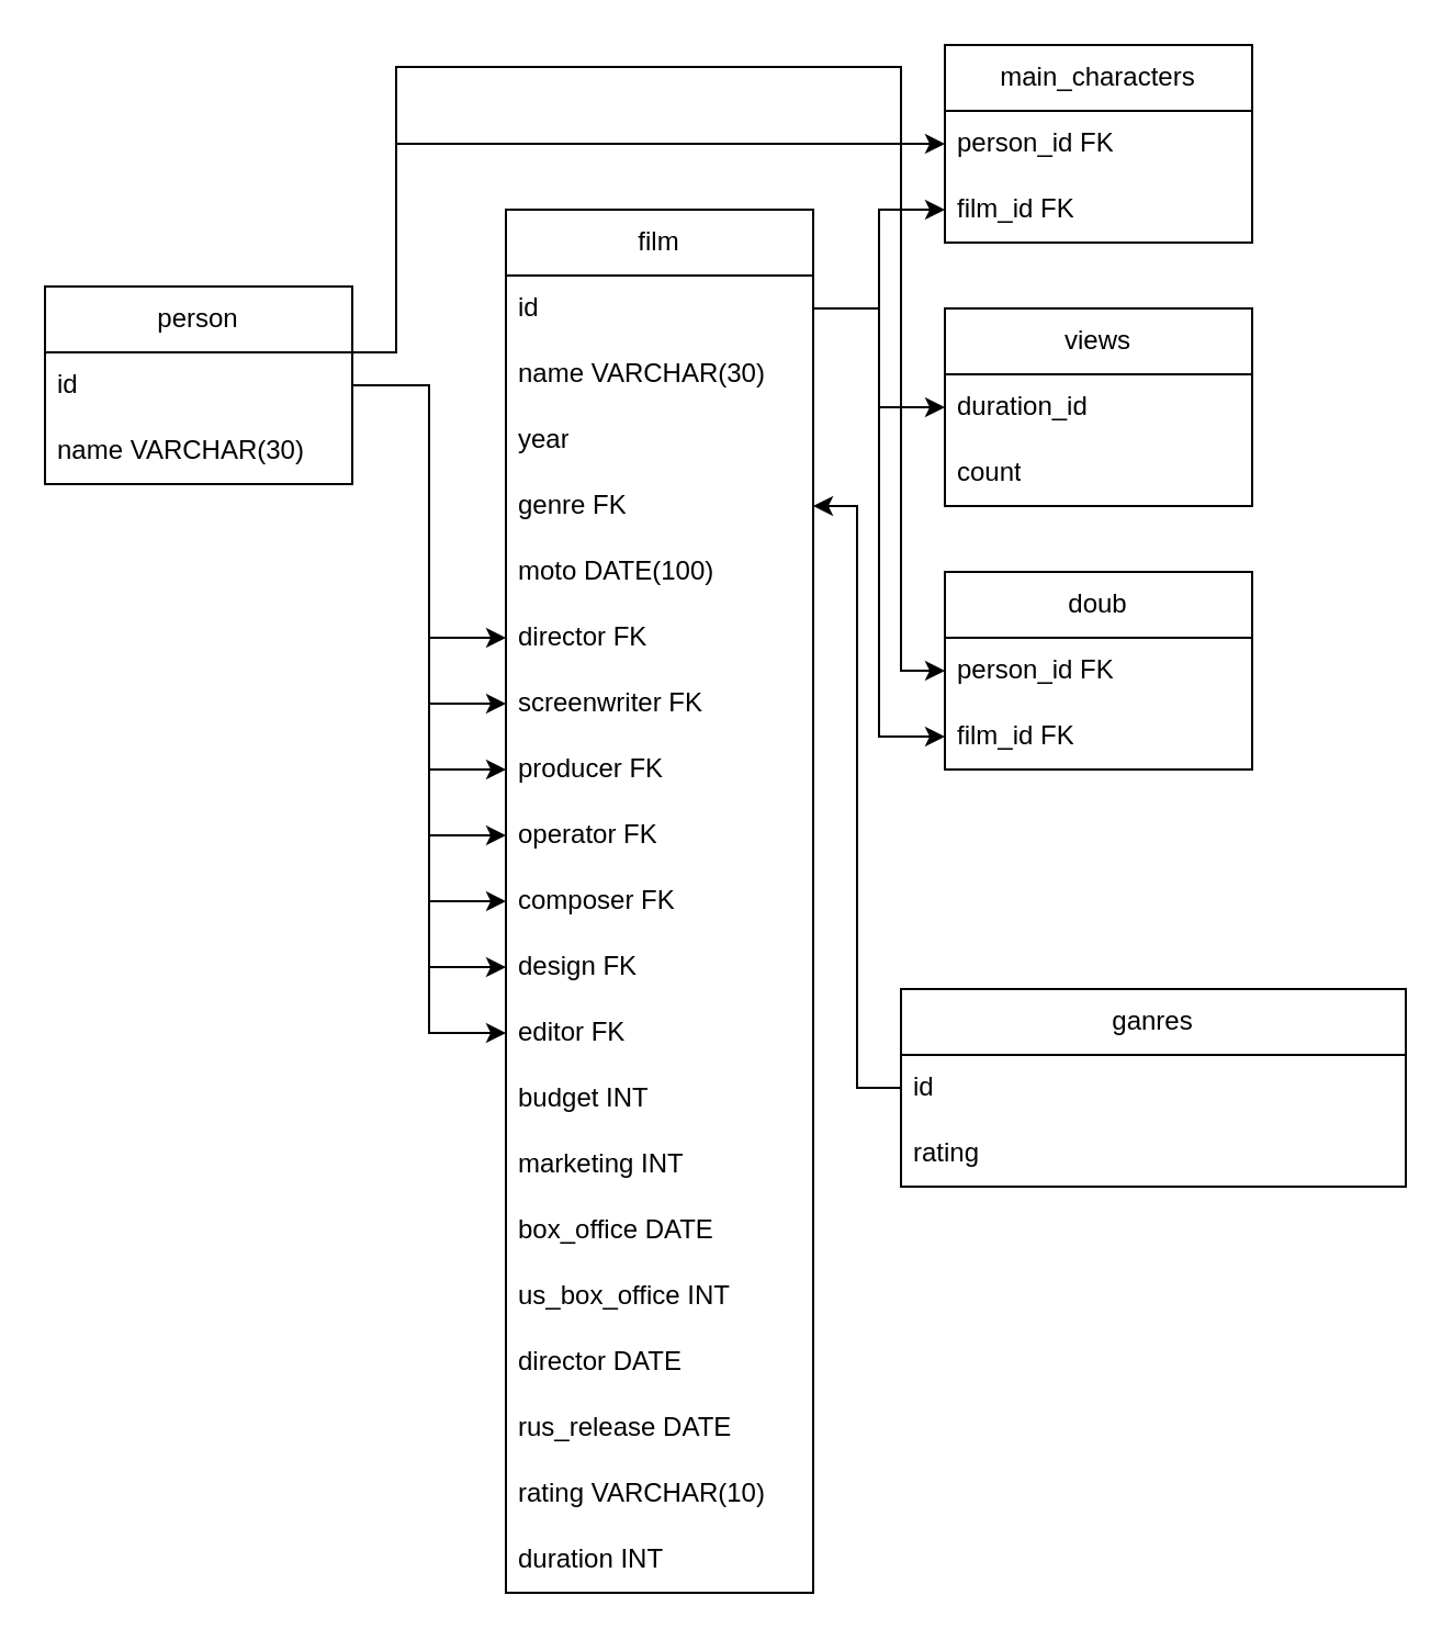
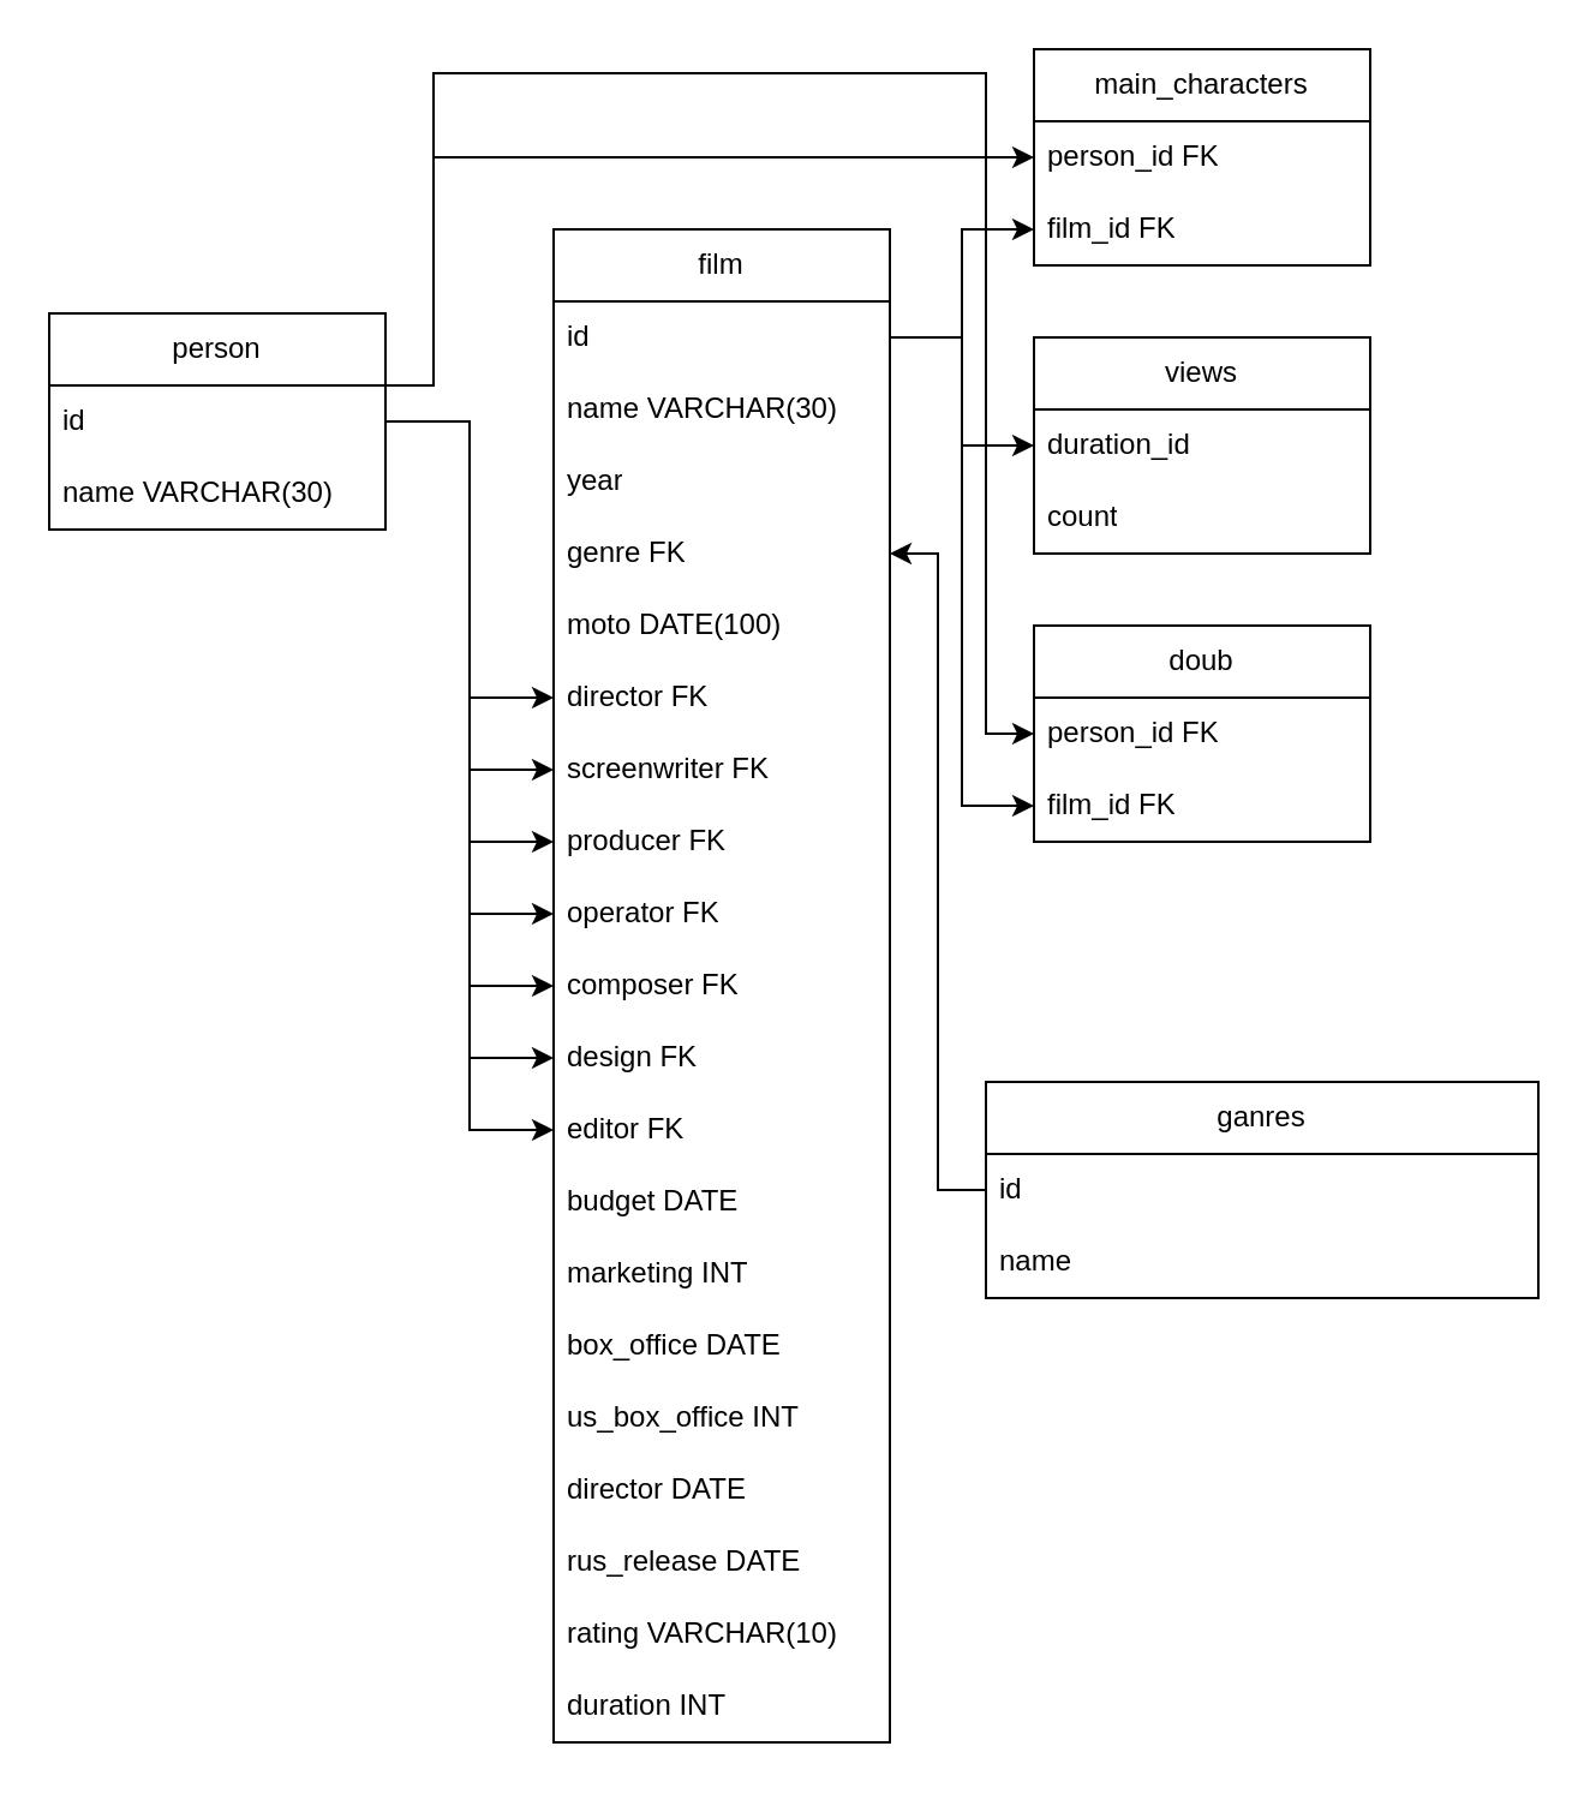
  <mxCell id="0" />
  <mxCell id="1" parent="0" />
  <mxCell id="2" value="person&lt;br&gt;" style="swimlane;fontStyle=0;childLayout=stackLayout;horizontal=1;startSize=30;horizontalStack=0;resizeParent=1;resizeParentMax=0;resizeLast=0;collapsible=1;marginBottom=0;whiteSpace=wrap;html=1;" vertex="1" parent="1"><mxGeometry x="20" y="130" width="140" height="90" as="geometry" /></mxCell>
  <mxCell id="3" value="id&amp;nbsp;" style="text;strokeColor=none;fillColor=none;align=left;verticalAlign=middle;spacingLeft=4;spacingRight=4;overflow=hidden;points=[[0,0.5],[1,0.5]];portConstraint=eastwest;rotatable=0;whiteSpace=wrap;html=1;" vertex="1" parent="2"><mxGeometry y="30" width="140" height="30" as="geometry" /></mxCell>
  <mxCell id="4" value="name VARCHAR(30)" style="text;strokeColor=none;fillColor=none;align=left;verticalAlign=middle;spacingLeft=4;spacingRight=4;overflow=hidden;points=[[0,0.5],[1,0.5]];portConstraint=eastwest;rotatable=0;whiteSpace=wrap;html=1;" vertex="1" parent="2"><mxGeometry y="60" width="140" height="30" as="geometry" /></mxCell>
  <mxCell id="5" value="main_characters" style="swimlane;fontStyle=0;childLayout=stackLayout;horizontal=1;startSize=30;horizontalStack=0;resizeParent=1;resizeParentMax=0;resizeLast=0;collapsible=1;marginBottom=0;whiteSpace=wrap;html=1;" vertex="1" parent="1"><mxGeometry x="430" y="20" width="140" height="90" as="geometry" /></mxCell>
  <mxCell id="6" value="person_id FK" style="text;strokeColor=none;fillColor=none;align=left;verticalAlign=middle;spacingLeft=4;spacingRight=4;overflow=hidden;points=[[0,0.5],[1,0.5]];portConstraint=eastwest;rotatable=0;whiteSpace=wrap;html=1;" vertex="1" parent="5"><mxGeometry y="30" width="140" height="30" as="geometry" /></mxCell>
  <mxCell id="7" value="film_id FK" style="text;strokeColor=none;fillColor=none;align=left;verticalAlign=middle;spacingLeft=4;spacingRight=4;overflow=hidden;points=[[0,0.5],[1,0.5]];portConstraint=eastwest;rotatable=0;whiteSpace=wrap;html=1;" vertex="1" parent="5"><mxGeometry y="60" width="140" height="30" as="geometry" /></mxCell>
  <mxCell id="8" value="doub" style="swimlane;fontStyle=0;childLayout=stackLayout;horizontal=1;startSize=30;horizontalStack=0;resizeParent=1;resizeParentMax=0;resizeLast=0;collapsible=1;marginBottom=0;whiteSpace=wrap;html=1;" vertex="1" parent="1"><mxGeometry x="430" y="260" width="140" height="90" as="geometry" /></mxCell>
  <mxCell id="9" value="person_id FK" style="text;strokeColor=none;fillColor=none;align=left;verticalAlign=middle;spacingLeft=4;spacingRight=4;overflow=hidden;points=[[0,0.5],[1,0.5]];portConstraint=eastwest;rotatable=0;whiteSpace=wrap;html=1;" vertex="1" parent="8"><mxGeometry y="30" width="140" height="30" as="geometry" /></mxCell>
  <mxCell id="10" value="film_id FK" style="text;strokeColor=none;fillColor=none;align=left;verticalAlign=middle;spacingLeft=4;spacingRight=4;overflow=hidden;points=[[0,0.5],[1,0.5]];portConstraint=eastwest;rotatable=0;whiteSpace=wrap;html=1;" vertex="1" parent="8"><mxGeometry y="60" width="140" height="30" as="geometry" /></mxCell>
  <mxCell id="11" value="ganres" style="swimlane;fontStyle=0;childLayout=stackLayout;horizontal=1;startSize=30;horizontalStack=0;resizeParent=1;resizeParentMax=0;resizeLast=0;collapsible=1;marginBottom=0;whiteSpace=wrap;html=1;" vertex="1" parent="1"><mxGeometry x="410" y="450" width="230" height="90" as="geometry" /></mxCell>
  <mxCell id="12" value="id" style="text;strokeColor=none;fillColor=none;align=left;verticalAlign=middle;spacingLeft=4;spacingRight=4;overflow=hidden;points=[[0,0.5],[1,0.5]];portConstraint=eastwest;rotatable=0;whiteSpace=wrap;html=1;" vertex="1" parent="11"><mxGeometry y="30" width="230" height="30" as="geometry" /></mxCell>
- <mxCell id="13" value="rating" style="text;strokeColor=none;fillColor=none;align=left;verticalAlign=middle;spacingLeft=4;spacingRight=4;overflow=hidden;points=[[0,0.5],[1,0.5]];portConstraint=eastwest;rotatable=0;whiteSpace=wrap;html=1;" vertex="1" parent="11"><mxGeometry y="60" width="230" height="30" as="geometry" /></mxCell>
+ <mxCell id="13" value="name" style="text;strokeColor=none;fillColor=none;align=left;verticalAlign=middle;spacingLeft=4;spacingRight=4;overflow=hidden;points=[[0,0.5],[1,0.5]];portConstraint=eastwest;rotatable=0;whiteSpace=wrap;html=1;" vertex="1" parent="11"><mxGeometry y="60" width="230" height="30" as="geometry" /></mxCell>
  <mxCell id="14" value="film" style="swimlane;fontStyle=0;childLayout=stackLayout;horizontal=1;startSize=30;horizontalStack=0;resizeParent=1;resizeParentMax=0;resizeLast=0;collapsible=1;marginBottom=0;whiteSpace=wrap;html=1;" vertex="1" parent="1"><mxGeometry x="230" y="95" width="140" height="630" as="geometry"><mxRectangle x="100" y="155" width="60" height="30" as="alternateBounds" /></mxGeometry></mxCell>
  <mxCell id="15" value="id" style="text;strokeColor=none;fillColor=none;align=left;verticalAlign=middle;spacingLeft=4;spacingRight=4;overflow=hidden;points=[[0,0.5],[1,0.5]];portConstraint=eastwest;rotatable=0;whiteSpace=wrap;html=1;" vertex="1" parent="14"><mxGeometry y="30" width="140" height="30" as="geometry" /></mxCell>
  <mxCell id="16" value="name VARCHAR(30)" style="text;strokeColor=none;fillColor=none;align=left;verticalAlign=middle;spacingLeft=4;spacingRight=4;overflow=hidden;points=[[0,0.5],[1,0.5]];portConstraint=eastwest;rotatable=0;whiteSpace=wrap;html=1;" vertex="1" parent="14"><mxGeometry y="60" width="140" height="30" as="geometry" /></mxCell>
  <mxCell id="17" value="year" style="text;strokeColor=none;fillColor=none;align=left;verticalAlign=middle;spacingLeft=4;spacingRight=4;overflow=hidden;points=[[0,0.5],[1,0.5]];portConstraint=eastwest;rotatable=0;whiteSpace=wrap;html=1;" vertex="1" parent="14"><mxGeometry y="90" width="140" height="30" as="geometry" /></mxCell>
  <mxCell id="18" value="genre FK" style="text;strokeColor=none;fillColor=none;align=left;verticalAlign=middle;spacingLeft=4;spacingRight=4;overflow=hidden;points=[[0,0.5],[1,0.5]];portConstraint=eastwest;rotatable=0;whiteSpace=wrap;html=1;" vertex="1" parent="14"><mxGeometry y="120" width="140" height="30" as="geometry" /></mxCell>
  <mxCell id="19" value="moto DATE(100)" style="text;strokeColor=none;fillColor=none;align=left;verticalAlign=middle;spacingLeft=4;spacingRight=4;overflow=hidden;points=[[0,0.5],[1,0.5]];portConstraint=eastwest;rotatable=0;whiteSpace=wrap;html=1;" vertex="1" parent="14"><mxGeometry y="150" width="140" height="30" as="geometry" /></mxCell>
  <mxCell id="20" value="director FK" style="text;strokeColor=none;fillColor=none;align=left;verticalAlign=middle;spacingLeft=4;spacingRight=4;overflow=hidden;points=[[0,0.5],[1,0.5]];portConstraint=eastwest;rotatable=0;whiteSpace=wrap;html=1;" vertex="1" parent="14"><mxGeometry y="180" width="140" height="30" as="geometry" /></mxCell>
  <mxCell id="21" value="screenwriter FK" style="text;strokeColor=none;fillColor=none;align=left;verticalAlign=middle;spacingLeft=4;spacingRight=4;overflow=hidden;points=[[0,0.5],[1,0.5]];portConstraint=eastwest;rotatable=0;whiteSpace=wrap;html=1;" vertex="1" parent="14"><mxGeometry y="210" width="140" height="30" as="geometry" /></mxCell>
  <mxCell id="22" value="producer FK" style="text;strokeColor=none;fillColor=none;align=left;verticalAlign=middle;spacingLeft=4;spacingRight=4;overflow=hidden;points=[[0,0.5],[1,0.5]];portConstraint=eastwest;rotatable=0;whiteSpace=wrap;html=1;" vertex="1" parent="14"><mxGeometry y="240" width="140" height="30" as="geometry" /></mxCell>
  <mxCell id="23" value="operator FK" style="text;strokeColor=none;fillColor=none;align=left;verticalAlign=middle;spacingLeft=4;spacingRight=4;overflow=hidden;points=[[0,0.5],[1,0.5]];portConstraint=eastwest;rotatable=0;whiteSpace=wrap;html=1;" vertex="1" parent="14"><mxGeometry y="270" width="140" height="30" as="geometry" /></mxCell>
  <mxCell id="24" value="composer FK" style="text;strokeColor=none;fillColor=none;align=left;verticalAlign=middle;spacingLeft=4;spacingRight=4;overflow=hidden;points=[[0,0.5],[1,0.5]];portConstraint=eastwest;rotatable=0;whiteSpace=wrap;html=1;" vertex="1" parent="14"><mxGeometry y="300" width="140" height="30" as="geometry" /></mxCell>
  <mxCell id="25" value="design FK" style="text;strokeColor=none;fillColor=none;align=left;verticalAlign=middle;spacingLeft=4;spacingRight=4;overflow=hidden;points=[[0,0.5],[1,0.5]];portConstraint=eastwest;rotatable=0;whiteSpace=wrap;html=1;" vertex="1" parent="14"><mxGeometry y="330" width="140" height="30" as="geometry" /></mxCell>
  <mxCell id="26" value="editor FK" style="text;strokeColor=none;fillColor=none;align=left;verticalAlign=middle;spacingLeft=4;spacingRight=4;overflow=hidden;points=[[0,0.5],[1,0.5]];portConstraint=eastwest;rotatable=0;whiteSpace=wrap;html=1;" vertex="1" parent="14"><mxGeometry y="360" width="140" height="30" as="geometry" /></mxCell>
- <mxCell id="27" value="budget INT" style="text;strokeColor=none;fillColor=none;align=left;verticalAlign=middle;spacingLeft=4;spacingRight=4;overflow=hidden;points=[[0,0.5],[1,0.5]];portConstraint=eastwest;rotatable=0;whiteSpace=wrap;html=1;" vertex="1" parent="14"><mxGeometry y="390" width="140" height="30" as="geometry" /></mxCell>
+ <mxCell id="27" value="budget DATE" style="text;strokeColor=none;fillColor=none;align=left;verticalAlign=middle;spacingLeft=4;spacingRight=4;overflow=hidden;points=[[0,0.5],[1,0.5]];portConstraint=eastwest;rotatable=0;whiteSpace=wrap;html=1;" vertex="1" parent="14"><mxGeometry y="390" width="140" height="30" as="geometry" /></mxCell>
  <mxCell id="28" value="marketing INT" style="text;strokeColor=none;fillColor=none;align=left;verticalAlign=middle;spacingLeft=4;spacingRight=4;overflow=hidden;points=[[0,0.5],[1,0.5]];portConstraint=eastwest;rotatable=0;whiteSpace=wrap;html=1;" vertex="1" parent="14"><mxGeometry y="420" width="140" height="30" as="geometry" /></mxCell>
  <mxCell id="29" value="box_office DATE" style="text;strokeColor=none;fillColor=none;align=left;verticalAlign=middle;spacingLeft=4;spacingRight=4;overflow=hidden;points=[[0,0.5],[1,0.5]];portConstraint=eastwest;rotatable=0;whiteSpace=wrap;html=1;" vertex="1" parent="14"><mxGeometry y="450" width="140" height="30" as="geometry" /></mxCell>
  <mxCell id="30" value="us_box_office INT" style="text;strokeColor=none;fillColor=none;align=left;verticalAlign=middle;spacingLeft=4;spacingRight=4;overflow=hidden;points=[[0,0.5],[1,0.5]];portConstraint=eastwest;rotatable=0;whiteSpace=wrap;html=1;" vertex="1" parent="14"><mxGeometry y="480" width="140" height="30" as="geometry" /></mxCell>
  <mxCell id="31" value="director DATE" style="text;strokeColor=none;fillColor=none;align=left;verticalAlign=middle;spacingLeft=4;spacingRight=4;overflow=hidden;points=[[0,0.5],[1,0.5]];portConstraint=eastwest;rotatable=0;whiteSpace=wrap;html=1;" vertex="1" parent="14"><mxGeometry y="510" width="140" height="30" as="geometry" /></mxCell>
  <mxCell id="32" value="rus_release DATE" style="text;strokeColor=none;fillColor=none;align=left;verticalAlign=middle;spacingLeft=4;spacingRight=4;overflow=hidden;points=[[0,0.5],[1,0.5]];portConstraint=eastwest;rotatable=0;whiteSpace=wrap;html=1;" vertex="1" parent="14"><mxGeometry y="540" width="140" height="30" as="geometry" /></mxCell>
  <mxCell id="33" value="rating VARCHAR(10)" style="text;strokeColor=none;fillColor=none;align=left;verticalAlign=middle;spacingLeft=4;spacingRight=4;overflow=hidden;points=[[0,0.5],[1,0.5]];portConstraint=eastwest;rotatable=0;whiteSpace=wrap;html=1;" vertex="1" parent="14"><mxGeometry y="570" width="140" height="30" as="geometry" /></mxCell>
  <mxCell id="34" value="duration INT" style="text;strokeColor=none;fillColor=none;align=left;verticalAlign=middle;spacingLeft=4;spacingRight=4;overflow=hidden;points=[[0,0.5],[1,0.5]];portConstraint=eastwest;rotatable=0;whiteSpace=wrap;html=1;" vertex="1" parent="14"><mxGeometry y="600" width="140" height="30" as="geometry" /></mxCell>
  <mxCell id="35" value="views" style="swimlane;fontStyle=0;childLayout=stackLayout;horizontal=1;startSize=30;horizontalStack=0;resizeParent=1;resizeParentMax=0;resizeLast=0;collapsible=1;marginBottom=0;whiteSpace=wrap;html=1;" vertex="1" parent="1"><mxGeometry x="430" y="140" width="140" height="90" as="geometry" /></mxCell>
  <mxCell id="36" value="duration_id" style="text;strokeColor=none;fillColor=none;align=left;verticalAlign=middle;spacingLeft=4;spacingRight=4;overflow=hidden;points=[[0,0.5],[1,0.5]];portConstraint=eastwest;rotatable=0;whiteSpace=wrap;html=1;" vertex="1" parent="35"><mxGeometry y="30" width="140" height="30" as="geometry" /></mxCell>
  <mxCell id="37" value="count" style="text;strokeColor=none;fillColor=none;align=left;verticalAlign=middle;spacingLeft=4;spacingRight=4;overflow=hidden;points=[[0,0.5],[1,0.5]];portConstraint=eastwest;rotatable=0;whiteSpace=wrap;html=1;" vertex="1" parent="35"><mxGeometry y="60" width="140" height="30" as="geometry" /></mxCell>
  <mxCell id="38" style="edgeStyle=orthogonalEdgeStyle;rounded=0;orthogonalLoop=1;jettySize=auto;html=1;exitX=1;exitY=0.5;exitDx=0;exitDy=0;" edge="1" parent="1" source="3" target="20"><mxGeometry relative="1" as="geometry" /></mxCell>
  <mxCell id="39" style="edgeStyle=orthogonalEdgeStyle;rounded=0;orthogonalLoop=1;jettySize=auto;html=1;exitX=1;exitY=0.5;exitDx=0;exitDy=0;entryX=0;entryY=0.5;entryDx=0;entryDy=0;" edge="1" parent="1" source="3" target="21"><mxGeometry relative="1" as="geometry" /></mxCell>
  <mxCell id="40" style="edgeStyle=orthogonalEdgeStyle;rounded=0;orthogonalLoop=1;jettySize=auto;html=1;exitX=1;exitY=0.5;exitDx=0;exitDy=0;entryX=0;entryY=0.5;entryDx=0;entryDy=0;" edge="1" parent="1" source="3" target="22"><mxGeometry relative="1" as="geometry" /></mxCell>
  <mxCell id="41" style="edgeStyle=orthogonalEdgeStyle;rounded=0;orthogonalLoop=1;jettySize=auto;html=1;exitX=1;exitY=0.5;exitDx=0;exitDy=0;entryX=0;entryY=0.5;entryDx=0;entryDy=0;" edge="1" parent="1" source="3" target="23"><mxGeometry relative="1" as="geometry" /></mxCell>
  <mxCell id="42" style="edgeStyle=orthogonalEdgeStyle;rounded=0;orthogonalLoop=1;jettySize=auto;html=1;exitX=1;exitY=0.5;exitDx=0;exitDy=0;entryX=0;entryY=0.5;entryDx=0;entryDy=0;" edge="1" parent="1" source="3" target="24"><mxGeometry relative="1" as="geometry" /></mxCell>
  <mxCell id="43" style="edgeStyle=orthogonalEdgeStyle;rounded=0;orthogonalLoop=1;jettySize=auto;html=1;exitX=1;exitY=0.5;exitDx=0;exitDy=0;entryX=0;entryY=0.5;entryDx=0;entryDy=0;" edge="1" parent="1" source="3" target="25"><mxGeometry relative="1" as="geometry" /></mxCell>
  <mxCell id="44" style="edgeStyle=orthogonalEdgeStyle;rounded=0;orthogonalLoop=1;jettySize=auto;html=1;exitX=1;exitY=0.5;exitDx=0;exitDy=0;entryX=0;entryY=0.5;entryDx=0;entryDy=0;" edge="1" parent="1" source="3" target="26"><mxGeometry relative="1" as="geometry" /></mxCell>
  <mxCell id="45" style="edgeStyle=orthogonalEdgeStyle;rounded=0;orthogonalLoop=1;jettySize=auto;html=1;exitX=0;exitY=0.5;exitDx=0;exitDy=0;entryX=1;entryY=0.5;entryDx=0;entryDy=0;" edge="1" parent="1" source="12" target="18"><mxGeometry relative="1" as="geometry" /></mxCell>
  <mxCell id="46" style="edgeStyle=orthogonalEdgeStyle;rounded=0;orthogonalLoop=1;jettySize=auto;html=1;exitX=1;exitY=0.5;exitDx=0;exitDy=0;entryX=0;entryY=0.5;entryDx=0;entryDy=0;" edge="1" parent="1" source="15" target="7"><mxGeometry relative="1" as="geometry" /></mxCell>
  <mxCell id="47" style="edgeStyle=orthogonalEdgeStyle;rounded=0;orthogonalLoop=1;jettySize=auto;html=1;exitX=1;exitY=0.5;exitDx=0;exitDy=0;entryX=0;entryY=0.5;entryDx=0;entryDy=0;" edge="1" parent="1" source="3" target="6"><mxGeometry relative="1" as="geometry"><Array as="points"><mxPoint x="160" y="160" /><mxPoint x="180" y="160" /><mxPoint x="180" y="65" /></Array></mxGeometry></mxCell>
  <mxCell id="48" style="edgeStyle=orthogonalEdgeStyle;rounded=0;orthogonalLoop=1;jettySize=auto;html=1;exitX=1;exitY=0.5;exitDx=0;exitDy=0;entryX=0;entryY=0.5;entryDx=0;entryDy=0;" edge="1" parent="1" source="15" target="10"><mxGeometry relative="1" as="geometry" /></mxCell>
  <mxCell id="49" style="edgeStyle=orthogonalEdgeStyle;rounded=0;orthogonalLoop=1;jettySize=auto;html=1;exitX=1;exitY=0.5;exitDx=0;exitDy=0;entryX=0;entryY=0.5;entryDx=0;entryDy=0;" edge="1" parent="1" source="3" target="9"><mxGeometry relative="1" as="geometry"><Array as="points"><mxPoint x="160" y="160" /><mxPoint x="180" y="160" /><mxPoint x="180" y="30" /><mxPoint x="410" y="30" /><mxPoint x="410" y="305" /></Array></mxGeometry></mxCell>
  <mxCell id="50" style="edgeStyle=orthogonalEdgeStyle;rounded=0;orthogonalLoop=1;jettySize=auto;html=1;exitX=1;exitY=0.5;exitDx=0;exitDy=0;entryX=0;entryY=0.5;entryDx=0;entryDy=0;" edge="1" parent="1" source="15" target="36"><mxGeometry relative="1" as="geometry" /></mxCell>
